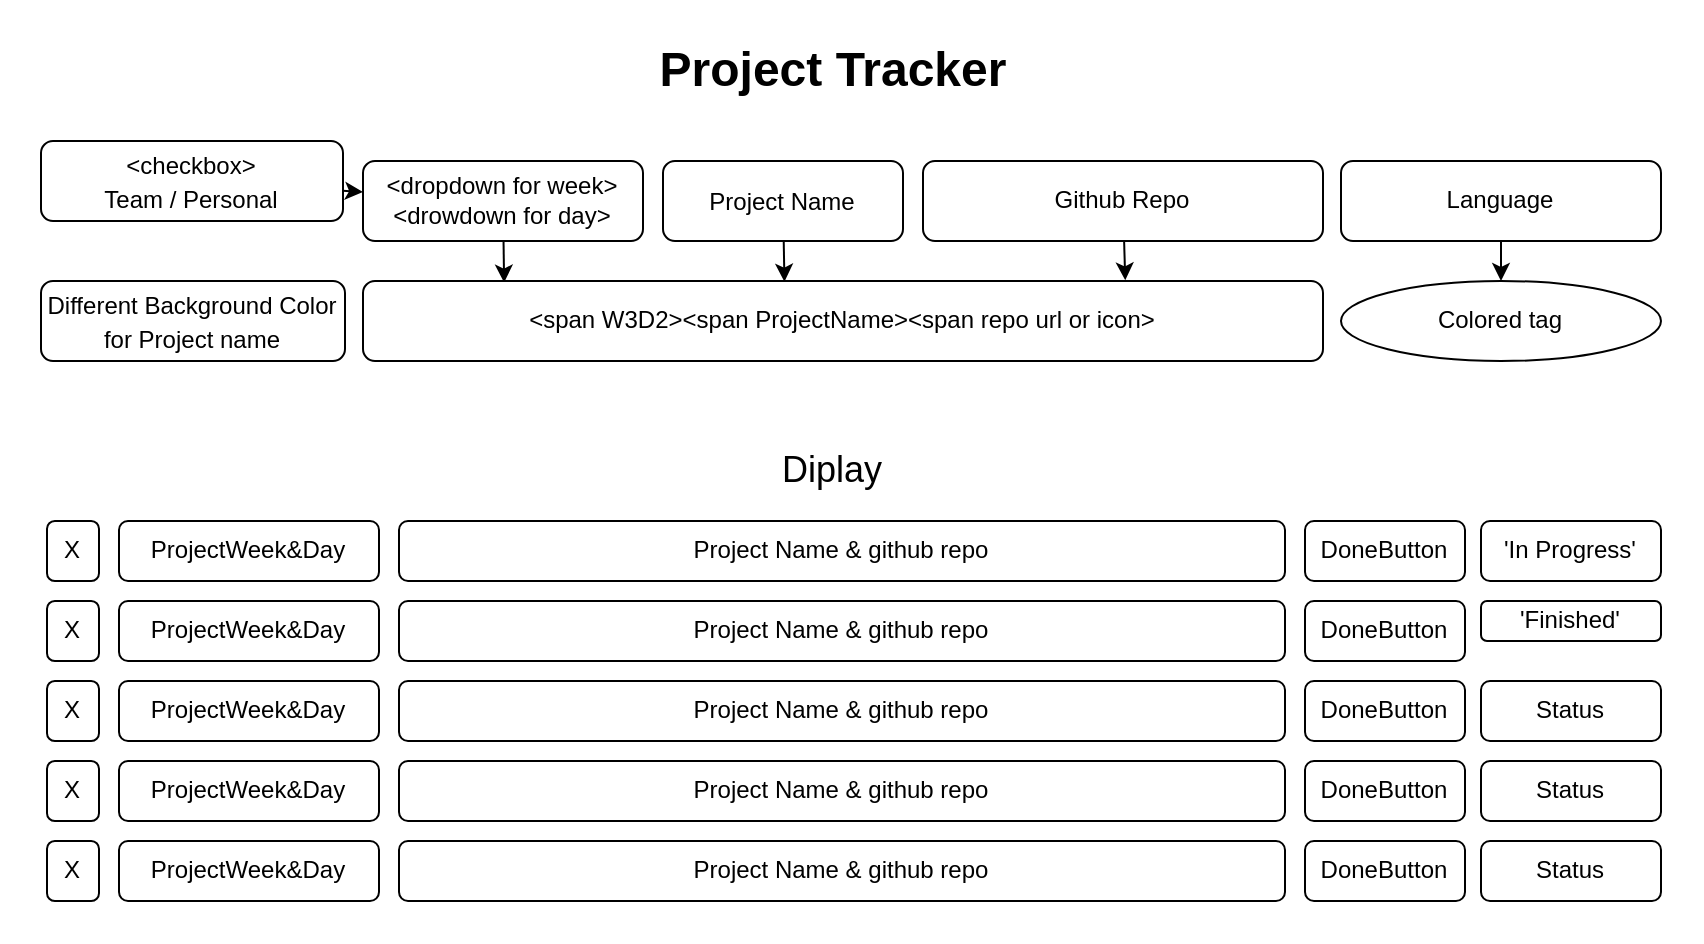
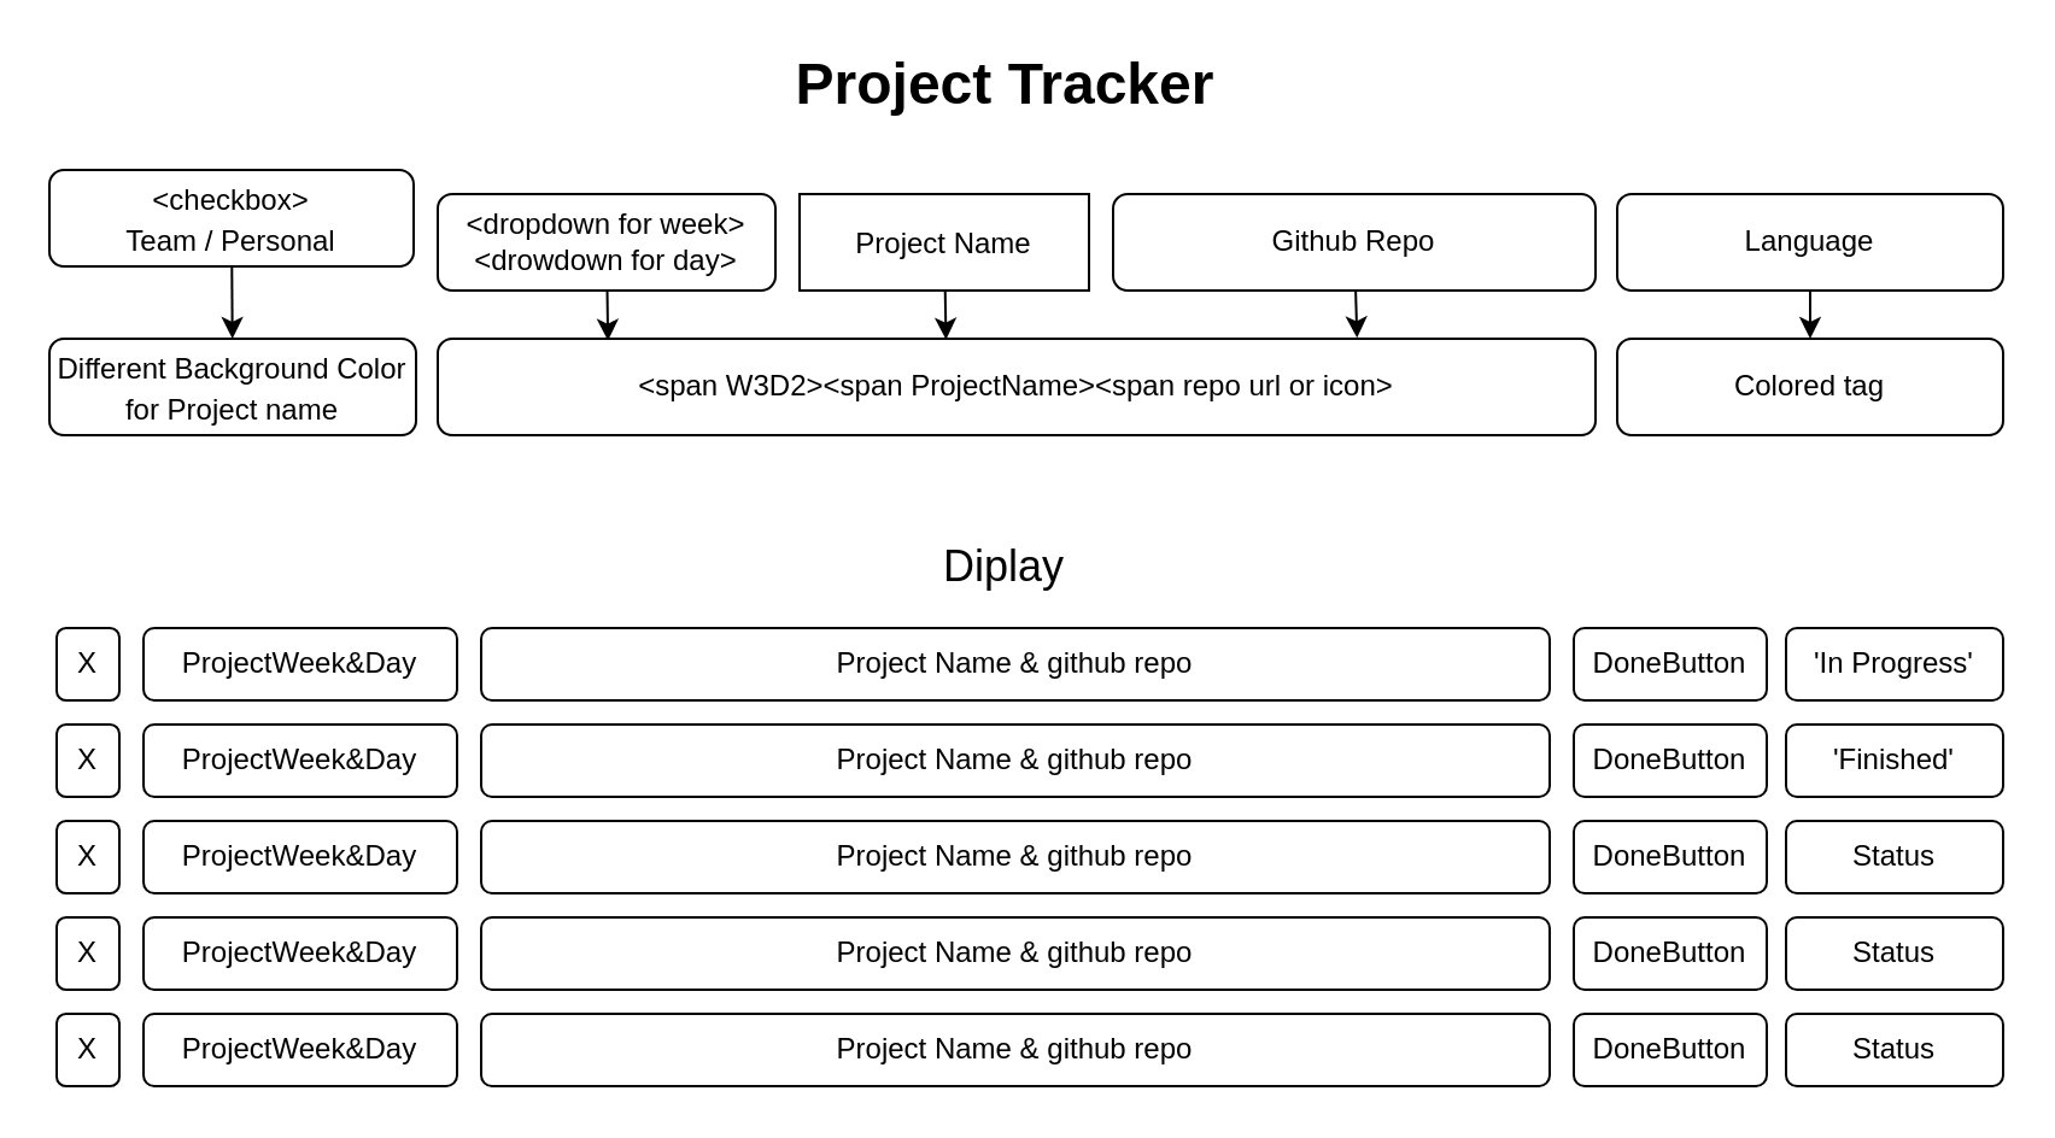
  <mxCell id="0" />
  <mxCell id="1" parent="0" />
  <mxCell id="2" value="" style="edgeStyle=none;html=1;entryX=0.147;entryY=0.02;entryDx=0;entryDy=0;entryPerimeter=0;" parent="1" source="3" target="43" edge="1"><mxGeometry relative="1" as="geometry" /></mxCell>
  <mxCell id="3" value="&amp;lt;dropdown for week&amp;gt; &amp;lt;drowdown for day&amp;gt;" style="rounded=1;whiteSpace=wrap;html=1;" parent="1" vertex="1"><mxGeometry x="181" y="80" width="140" height="40" as="geometry" /></mxCell>
  <mxCell id="4" value="" style="edgeStyle=none;html=1;fontSize=12;entryX=0.794;entryY=-0.008;entryDx=0;entryDy=0;entryPerimeter=0;" parent="1" source="5" target="43" edge="1"><mxGeometry relative="1" as="geometry" /></mxCell>
  <mxCell id="5" value="Github Repo" style="rounded=1;whiteSpace=wrap;html=1;" parent="1" vertex="1"><mxGeometry x="461" y="80" width="200" height="40" as="geometry" /></mxCell>
  <mxCell id="6" value="X" style="rounded=1;whiteSpace=wrap;html=1;" parent="1" vertex="1"><mxGeometry x="23" y="260" width="26" height="30" as="geometry" /></mxCell>
  <mxCell id="7" value="DoneButton" style="rounded=1;whiteSpace=wrap;html=1;" parent="1" vertex="1"><mxGeometry x="652" y="260" width="80" height="30" as="geometry" /></mxCell>
  <mxCell id="8" value="ProjectWeek&amp;amp;Day" style="rounded=1;whiteSpace=wrap;html=1;" parent="1" vertex="1"><mxGeometry x="59" y="260" width="130" height="30" as="geometry" /></mxCell>
  <mxCell id="9" value="Breakfast" style="rounded=1;whiteSpace=wrap;html=1;" parent="1" vertex="1"><mxGeometry x="273" y="260" width="190" height="30" as="geometry" /></mxCell>
  <mxCell id="10" value="'In Progress'" style="rounded=1;whiteSpace=wrap;html=1;" parent="1" vertex="1"><mxGeometry x="740" y="260" width="90" height="30" as="geometry" /></mxCell>
  <mxCell id="11" value="ProjectWeek&amp;amp;Day" style="rounded=1;whiteSpace=wrap;html=1;" parent="1" vertex="1"><mxGeometry x="59" y="300" width="130" height="30" as="geometry" /></mxCell>
  <mxCell id="12" value="Bus" style="rounded=1;whiteSpace=wrap;html=1;" parent="1" vertex="1"><mxGeometry x="273" y="300" width="190" height="30" as="geometry" /></mxCell>
- <mxCell id="13" value="'Finished'" style="rounded=1;whiteSpace=wrap;html=1;" parent="1" vertex="1"><mxGeometry x="740" y="300" width="90" height="20" as="geometry" /></mxCell>
+ <mxCell id="13" value="'Finished'" style="rounded=1;whiteSpace=wrap;html=1;" parent="1" vertex="1"><mxGeometry x="740" y="300" width="90" height="30" as="geometry" /></mxCell>
  <mxCell id="14" value="ProjectWeek&amp;amp;Day" style="rounded=1;whiteSpace=wrap;html=1;" parent="1" vertex="1"><mxGeometry x="59" y="340" width="130" height="30" as="geometry" /></mxCell>
  <mxCell id="15" value="Content" style="rounded=1;whiteSpace=wrap;html=1;" parent="1" vertex="1"><mxGeometry x="273" y="340" width="190" height="30" as="geometry" /></mxCell>
  <mxCell id="16" value="Status" style="rounded=1;whiteSpace=wrap;html=1;" parent="1" vertex="1"><mxGeometry x="740" y="340" width="90" height="30" as="geometry" /></mxCell>
  <mxCell id="17" value="ProjectWeek&amp;amp;Day" style="rounded=1;whiteSpace=wrap;html=1;" parent="1" vertex="1"><mxGeometry x="59" y="380" width="130" height="30" as="geometry" /></mxCell>
  <mxCell id="18" value="Project Name &amp;amp; github repo" style="rounded=1;whiteSpace=wrap;html=1;" parent="1" vertex="1"><mxGeometry x="199" y="380" width="443" height="30" as="geometry" /></mxCell>
  <mxCell id="19" value="Status" style="rounded=1;whiteSpace=wrap;html=1;" parent="1" vertex="1"><mxGeometry x="740" y="380" width="90" height="30" as="geometry" /></mxCell>
  <mxCell id="20" value="ProjectWeek&amp;amp;Day" style="rounded=1;whiteSpace=wrap;html=1;" parent="1" vertex="1"><mxGeometry x="59" y="420" width="130" height="30" as="geometry" /></mxCell>
  <mxCell id="21" value="Project Name &amp;amp; github repo" style="rounded=1;whiteSpace=wrap;html=1;" parent="1" vertex="1"><mxGeometry x="199" y="420" width="443" height="30" as="geometry" /></mxCell>
  <mxCell id="22" value="Status" style="rounded=1;whiteSpace=wrap;html=1;" parent="1" vertex="1"><mxGeometry x="740" y="420" width="90" height="30" as="geometry" /></mxCell>
  <mxCell id="23" value="DoneButton" style="rounded=1;whiteSpace=wrap;html=1;" parent="1" vertex="1"><mxGeometry x="652" y="300" width="80" height="30" as="geometry" /></mxCell>
  <mxCell id="24" value="DoneButton" style="rounded=1;whiteSpace=wrap;html=1;" parent="1" vertex="1"><mxGeometry x="652" y="340" width="80" height="30" as="geometry" /></mxCell>
  <mxCell id="25" value="DoneButton" style="rounded=1;whiteSpace=wrap;html=1;" parent="1" vertex="1"><mxGeometry x="652" y="380" width="80" height="30" as="geometry" /></mxCell>
  <mxCell id="26" value="DoneButton" style="rounded=1;whiteSpace=wrap;html=1;" parent="1" vertex="1"><mxGeometry x="652" y="420" width="80" height="30" as="geometry" /></mxCell>
  <mxCell id="27" value="Diplay&lt;br&gt;" style="text;html=1;strokeColor=none;fillColor=none;align=center;verticalAlign=middle;whiteSpace=wrap;rounded=0;fontSize=18;" parent="1" vertex="1"><mxGeometry x="371" y="220" width="90" height="30" as="geometry" /></mxCell>
- <mxCell id="28" value="" style="edgeStyle=none;html=1;" parent="1" source="29" target="3" edge="1"><mxGeometry relative="1" as="geometry" /></mxCell>
+ <mxCell id="28" value="" style="edgeStyle=none;html=1;" parent="1" source="29" target="42" edge="1"><mxGeometry relative="1" as="geometry" /></mxCell>
  <mxCell id="29" value="&lt;font style=&quot;font-size: 12px&quot;&gt;&amp;lt;checkbox&amp;gt;&lt;br&gt;Team / Personal&lt;/font&gt;" style="rounded=1;whiteSpace=wrap;html=1;fontSize=14;" parent="1" vertex="1"><mxGeometry x="20" y="70" width="151" height="40" as="geometry" /></mxCell>
  <mxCell id="30" value="X" style="rounded=1;whiteSpace=wrap;html=1;" parent="1" vertex="1"><mxGeometry x="23" y="300" width="26" height="30" as="geometry" /></mxCell>
  <mxCell id="31" value="X" style="rounded=1;whiteSpace=wrap;html=1;" parent="1" vertex="1"><mxGeometry x="23" y="340" width="26" height="30" as="geometry" /></mxCell>
  <mxCell id="32" value="X" style="rounded=1;whiteSpace=wrap;html=1;" parent="1" vertex="1"><mxGeometry x="23" y="380" width="26" height="30" as="geometry" /></mxCell>
  <mxCell id="33" value="X" style="rounded=1;whiteSpace=wrap;html=1;" parent="1" vertex="1"><mxGeometry x="23" y="420" width="26" height="30" as="geometry" /></mxCell>
  <mxCell id="34" value="Project Name &amp;amp; github repo" style="rounded=1;whiteSpace=wrap;html=1;" parent="1" vertex="1"><mxGeometry x="199" y="260" width="443" height="30" as="geometry" /></mxCell>
  <mxCell id="35" value="Project Name &amp;amp; github repo" style="rounded=1;whiteSpace=wrap;html=1;" parent="1" vertex="1"><mxGeometry x="199" y="300" width="443" height="30" as="geometry" /></mxCell>
  <mxCell id="36" value="Project Name &amp;amp; github repo" style="rounded=1;whiteSpace=wrap;html=1;" parent="1" vertex="1"><mxGeometry x="199" y="340" width="443" height="30" as="geometry" /></mxCell>
  <mxCell id="37" value="&lt;b&gt;&lt;font style=&quot;font-size: 24px&quot;&gt;Project Tracker&lt;/font&gt;&lt;/b&gt;" style="text;html=1;align=center;verticalAlign=middle;resizable=0;points=[];autosize=1;strokeColor=none;fillColor=none;fontSize=14;" parent="1" vertex="1"><mxGeometry x="321" y="20" width="190" height="30" as="geometry" /></mxCell>
  <mxCell id="38" value="" style="edgeStyle=none;html=1;fontSize=12;entryX=0.439;entryY=0.009;entryDx=0;entryDy=0;entryPerimeter=0;" parent="1" source="39" target="43" edge="1"><mxGeometry relative="1" as="geometry"><mxPoint x="391" y="160" as="targetPoint" /></mxGeometry></mxCell>
- <mxCell id="39" value="&lt;font style=&quot;font-size: 12px&quot;&gt;Project Name&lt;/font&gt;" style="rounded=1;whiteSpace=wrap;html=1;fontSize=14;" parent="1" vertex="1"><mxGeometry x="331" y="80" width="120" height="40" as="geometry" /></mxCell>
+ <mxCell id="39" value="&lt;font style=&quot;font-size: 12px&quot;&gt;Project Name&lt;/font&gt;" style="whiteSpace=wrap;html=1;fontSize=14;rounded=0;" parent="1" vertex="1"><mxGeometry x="331" y="80" width="120" height="40" as="geometry" /></mxCell>
  <mxCell id="40" value="" style="edgeStyle=none;html=1;" parent="1" source="41" target="44" edge="1"><mxGeometry relative="1" as="geometry" /></mxCell>
  <mxCell id="41" value="Language" style="rounded=1;whiteSpace=wrap;html=1;" parent="1" vertex="1"><mxGeometry x="670" y="80" width="160" height="40" as="geometry" /></mxCell>
  <mxCell id="42" value="&lt;span style=&quot;font-size: 12px&quot;&gt;Different Background Color for Project name&lt;/span&gt;" style="whiteSpace=wrap;html=1;fontSize=14;rounded=1;" parent="1" vertex="1"><mxGeometry x="20" y="140" width="152" height="40" as="geometry" /></mxCell>
  <mxCell id="43" value="&amp;lt;span W3D2&amp;gt;&amp;lt;span ProjectName&amp;gt;&amp;lt;span repo url or icon&amp;gt;" style="whiteSpace=wrap;html=1;rounded=1;" parent="1" vertex="1"><mxGeometry x="181" y="140" width="480" height="40" as="geometry" /></mxCell>
- <mxCell id="44" value="Colored tag" style="ellipse;whiteSpace=wrap;html=1;" parent="1" vertex="1"><mxGeometry x="670" y="140" width="160" height="40" as="geometry" /></mxCell>
+ <mxCell id="44" value="Colored tag" style="whiteSpace=wrap;html=1;rounded=1;" parent="1" vertex="1"><mxGeometry x="670" y="140" width="160" height="40" as="geometry" /></mxCell>
